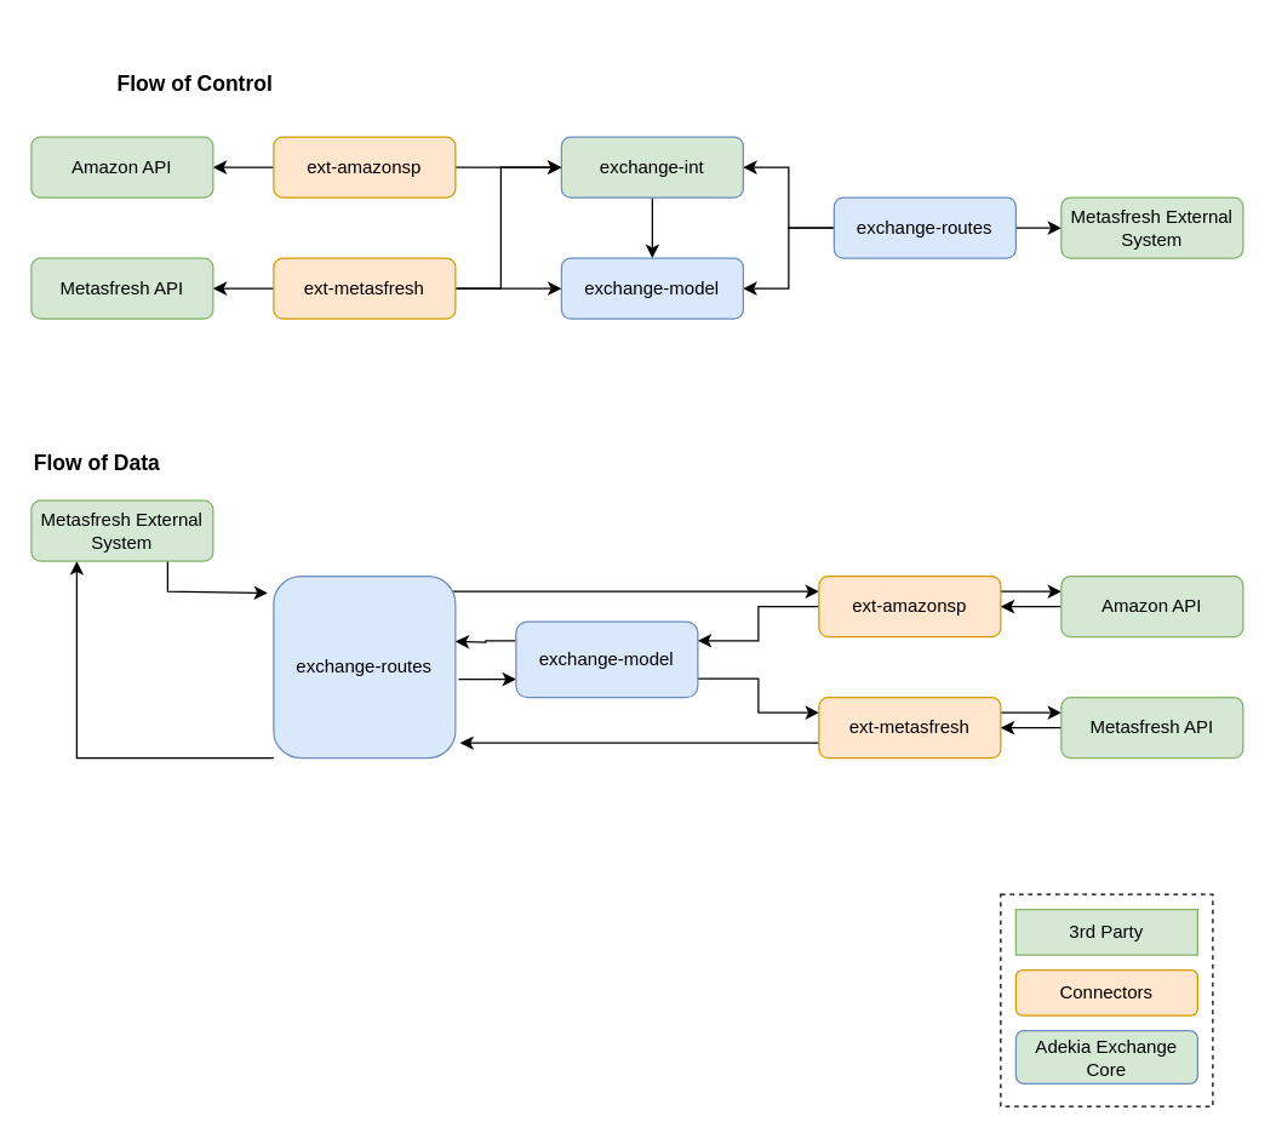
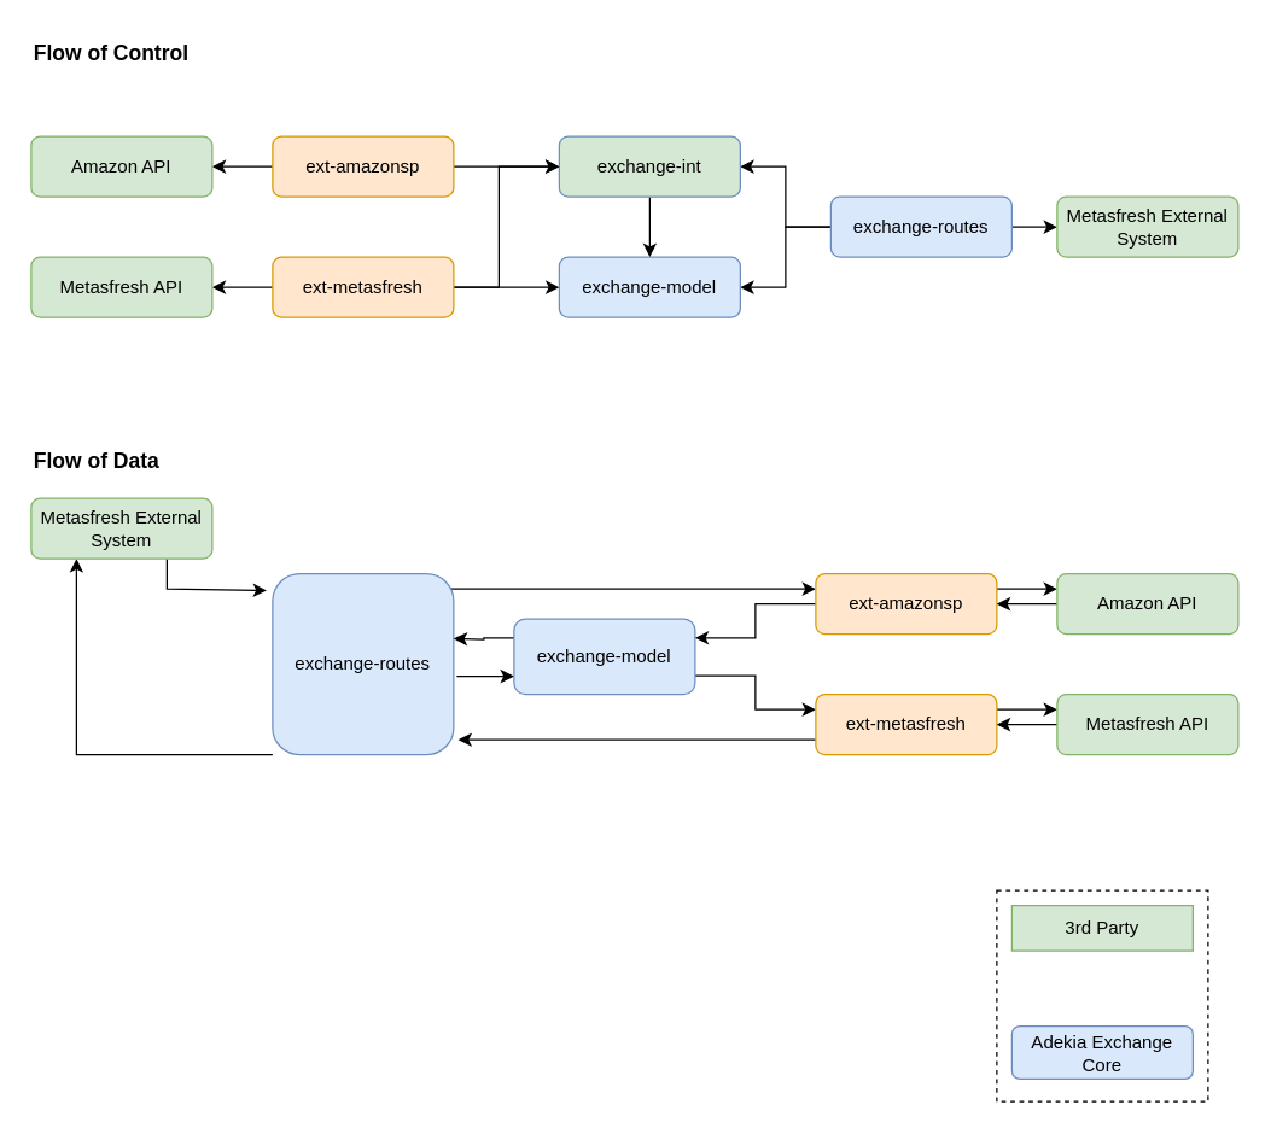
  <mxCell id="0" />
  <mxCell id="1" parent="0" />
  <mxCell id="2" style="edgeStyle=orthogonalEdgeStyle;rounded=0;orthogonalLoop=1;jettySize=auto;html=1;entryX=1;entryY=0.5;entryDx=0;entryDy=0;" parent="1" source="5" target="8" edge="1"><mxGeometry relative="1" as="geometry" /></mxCell>
  <mxCell id="3" style="edgeStyle=orthogonalEdgeStyle;rounded=0;orthogonalLoop=1;jettySize=auto;html=1;entryX=1;entryY=0.5;entryDx=0;entryDy=0;" parent="1" source="5" target="6" edge="1"><mxGeometry relative="1" as="geometry" /></mxCell>
  <mxCell id="4" style="edgeStyle=orthogonalEdgeStyle;rounded=0;orthogonalLoop=1;jettySize=auto;html=1;entryX=0;entryY=0.5;entryDx=0;entryDy=0;" parent="1" source="5" target="18" edge="1"><mxGeometry relative="1" as="geometry" /></mxCell>
  <mxCell id="5" value="exchange-routes" style="rounded=1;whiteSpace=wrap;html=1;fillColor=#dae8fc;strokeColor=#6c8ebf;" parent="1" vertex="1"><mxGeometry x="550" y="130" width="120" height="40" as="geometry" /></mxCell>
  <mxCell id="6" value="exchange-model" style="rounded=1;whiteSpace=wrap;html=1;fillColor=#dae8fc;strokeColor=#6c8ebf;" parent="1" vertex="1"><mxGeometry x="370" y="170" width="120" height="40" as="geometry" /></mxCell>
  <mxCell id="7" style="edgeStyle=orthogonalEdgeStyle;rounded=0;orthogonalLoop=1;jettySize=auto;html=1;entryX=0.5;entryY=0;entryDx=0;entryDy=0;fontSize=14;" parent="1" source="8" target="6" edge="1"><mxGeometry relative="1" as="geometry" /></mxCell>
  <mxCell id="8" value="exchange-int" style="rounded=1;whiteSpace=wrap;html=1;fillColor=#d5e8d4;strokeColor=#6c8ebf;" parent="1" vertex="1"><mxGeometry x="370" y="90" width="120" height="40" as="geometry" /></mxCell>
  <mxCell id="9" style="edgeStyle=orthogonalEdgeStyle;rounded=0;orthogonalLoop=1;jettySize=auto;html=1;entryX=1;entryY=0.5;entryDx=0;entryDy=0;exitX=0;exitY=0.5;exitDx=0;exitDy=0;" parent="1" source="12" target="16" edge="1"><mxGeometry relative="1" as="geometry" /></mxCell>
  <mxCell id="10" style="edgeStyle=orthogonalEdgeStyle;rounded=0;orthogonalLoop=1;jettySize=auto;html=1;entryX=0;entryY=0.5;entryDx=0;entryDy=0;" parent="1" source="12" target="6" edge="1"><mxGeometry relative="1" as="geometry" /></mxCell>
  <mxCell id="11" style="edgeStyle=orthogonalEdgeStyle;rounded=0;orthogonalLoop=1;jettySize=auto;html=1;" parent="1" source="12" edge="1"><mxGeometry relative="1" as="geometry"><mxPoint x="370" y="110" as="targetPoint" /><Array as="points"><mxPoint x="330" y="190" /><mxPoint x="330" y="110" /></Array></mxGeometry></mxCell>
  <mxCell id="12" value="ext-metasfresh" style="rounded=1;whiteSpace=wrap;html=1;fillColor=#ffe6cc;strokeColor=#d79b00;" parent="1" vertex="1"><mxGeometry x="180" y="170" width="120" height="40" as="geometry" /></mxCell>
  <mxCell id="13" style="edgeStyle=orthogonalEdgeStyle;rounded=0;orthogonalLoop=1;jettySize=auto;html=1;entryX=1;entryY=0.5;entryDx=0;entryDy=0;" parent="1" source="15" target="17" edge="1"><mxGeometry relative="1" as="geometry" /></mxCell>
  <mxCell id="14" style="edgeStyle=orthogonalEdgeStyle;rounded=0;orthogonalLoop=1;jettySize=auto;html=1;entryX=0;entryY=0.5;entryDx=0;entryDy=0;" parent="1" source="15" target="8" edge="1"><mxGeometry relative="1" as="geometry" /></mxCell>
  <mxCell id="15" value="ext-amazonsp" style="rounded=1;whiteSpace=wrap;html=1;fillColor=#ffe6cc;strokeColor=#d79b00;" parent="1" vertex="1"><mxGeometry x="180" y="90" width="120" height="40" as="geometry" /></mxCell>
  <mxCell id="16" value="Metasfresh API" style="rounded=1;whiteSpace=wrap;html=1;fillColor=#d5e8d4;strokeColor=#82b366;" parent="1" vertex="1"><mxGeometry x="20" y="170" width="120" height="40" as="geometry" /></mxCell>
  <mxCell id="17" value="Amazon API" style="rounded=1;whiteSpace=wrap;html=1;fillColor=#d5e8d4;strokeColor=#82b366;" parent="1" vertex="1"><mxGeometry x="20" y="90" width="120" height="40" as="geometry" /></mxCell>
  <mxCell id="18" value="Metasfresh External System" style="rounded=1;whiteSpace=wrap;html=1;fillColor=#d5e8d4;strokeColor=#82b366;" parent="1" vertex="1"><mxGeometry x="700" y="130" width="120" height="40" as="geometry" /></mxCell>
  <mxCell id="19" value="3rd Party" style="whiteSpace=wrap;html=1;fillColor=#d5e8d4;strokeColor=#82b366;rounded=0;" parent="1" vertex="1"><mxGeometry x="670" y="600" width="120" height="30" as="geometry" /></mxCell>
- <mxCell id="20" value="Connectors" style="rounded=1;whiteSpace=wrap;html=1;fillColor=#ffe6cc;strokeColor=#d79b00;" parent="1" vertex="1"><mxGeometry x="670" y="640" width="120" height="30" as="geometry" /></mxCell>
- <mxCell id="21" value="Adekia Exchange Core" style="rounded=1;whiteSpace=wrap;html=1;fillColor=#d5e8d4;strokeColor=#6c8ebf;" parent="1" vertex="1"><mxGeometry x="670" y="680" width="120" height="35" as="geometry" /></mxCell>
+ <mxCell id="21" value="Adekia Exchange Core" style="rounded=1;whiteSpace=wrap;html=1;fillColor=#dae8fc;strokeColor=#6c8ebf;" parent="1" vertex="1"><mxGeometry x="670" y="680" width="120" height="35" as="geometry" /></mxCell>
  <mxCell id="22" value="" style="rounded=0;whiteSpace=wrap;html=1;dashed=1;fillColor=none;" parent="1" vertex="1"><mxGeometry x="660" y="590" width="140" height="140" as="geometry" /></mxCell>
- <mxCell id="23" value="Flow of Control" style="text;html=1;strokeColor=none;fillColor=none;align=left;verticalAlign=middle;whiteSpace=wrap;rounded=0;dashed=1;fontStyle=1;fontSize=14;" parent="1" vertex="1"><mxGeometry x="75" y="40" width="110" height="30" as="geometry" /></mxCell>
+ <mxCell id="23" value="Flow of Control" style="text;html=1;strokeColor=none;fillColor=none;align=left;verticalAlign=middle;whiteSpace=wrap;rounded=0;dashed=1;fontStyle=1;fontSize=14;" parent="1" vertex="1"><mxGeometry x="20" y="20" width="110" height="30" as="geometry" /></mxCell>
  <mxCell id="24" style="edgeStyle=orthogonalEdgeStyle;rounded=0;orthogonalLoop=1;jettySize=auto;html=1;fontSize=14;exitX=0.983;exitY=0.083;exitDx=0;exitDy=0;entryX=0;entryY=0.25;entryDx=0;entryDy=0;exitPerimeter=0;" parent="1" source="27" target="36" edge="1"><mxGeometry relative="1" as="geometry" /></mxCell>
  <mxCell id="25" style="edgeStyle=orthogonalEdgeStyle;rounded=0;orthogonalLoop=1;jettySize=auto;html=1;entryX=0;entryY=0.75;entryDx=0;entryDy=0;fontSize=14;exitX=1.017;exitY=0.567;exitDx=0;exitDy=0;exitPerimeter=0;" parent="1" source="27" target="30" edge="1"><mxGeometry relative="1" as="geometry" /></mxCell>
  <mxCell id="26" style="edgeStyle=orthogonalEdgeStyle;rounded=0;orthogonalLoop=1;jettySize=auto;html=1;entryX=0.25;entryY=1;entryDx=0;entryDy=0;exitX=0;exitY=1;exitDx=0;exitDy=0;" parent="1" source="27" target="42" edge="1"><mxGeometry relative="1" as="geometry"><Array as="points"><mxPoint x="50" y="500" /></Array></mxGeometry></mxCell>
  <mxCell id="27" value="exchange-routes" style="rounded=1;whiteSpace=wrap;html=1;fillColor=#dae8fc;strokeColor=#6c8ebf;" parent="1" vertex="1"><mxGeometry x="180" y="380" width="120" height="120" as="geometry" /></mxCell>
  <mxCell id="28" style="edgeStyle=orthogonalEdgeStyle;rounded=0;orthogonalLoop=1;jettySize=auto;html=1;fontSize=14;exitX=0;exitY=0.25;exitDx=0;exitDy=0;" parent="1" source="30" edge="1"><mxGeometry relative="1" as="geometry"><mxPoint x="300" y="423" as="targetPoint" /></mxGeometry></mxCell>
  <mxCell id="29" style="edgeStyle=orthogonalEdgeStyle;rounded=0;orthogonalLoop=1;jettySize=auto;html=1;fontSize=14;exitX=1;exitY=0.75;exitDx=0;exitDy=0;entryX=0;entryY=0.25;entryDx=0;entryDy=0;" parent="1" source="30" target="33" edge="1"><mxGeometry relative="1" as="geometry" /></mxCell>
  <mxCell id="30" value="exchange-model" style="rounded=1;whiteSpace=wrap;html=1;fillColor=#dae8fc;strokeColor=#6c8ebf;" parent="1" vertex="1"><mxGeometry x="340" y="410" width="120" height="50" as="geometry" /></mxCell>
  <mxCell id="31" style="edgeStyle=orthogonalEdgeStyle;rounded=0;orthogonalLoop=1;jettySize=auto;html=1;entryX=0;entryY=0.25;entryDx=0;entryDy=0;exitX=1;exitY=0.25;exitDx=0;exitDy=0;" parent="1" source="33" target="38" edge="1"><mxGeometry relative="1" as="geometry" /></mxCell>
  <mxCell id="32" style="edgeStyle=orthogonalEdgeStyle;rounded=0;orthogonalLoop=1;jettySize=auto;html=1;fontSize=14;exitX=0;exitY=0.75;exitDx=0;exitDy=0;entryX=1.025;entryY=0.917;entryDx=0;entryDy=0;entryPerimeter=0;" parent="1" source="33" target="27" edge="1"><mxGeometry relative="1" as="geometry"><mxPoint x="300" y="480" as="targetPoint" /></mxGeometry></mxCell>
  <mxCell id="33" value="ext-metasfresh" style="rounded=1;whiteSpace=wrap;html=1;fillColor=#ffe6cc;strokeColor=#d79b00;" parent="1" vertex="1"><mxGeometry x="540" y="460" width="120" height="40" as="geometry" /></mxCell>
  <mxCell id="34" style="edgeStyle=orthogonalEdgeStyle;rounded=0;orthogonalLoop=1;jettySize=auto;html=1;entryX=0;entryY=0.25;entryDx=0;entryDy=0;exitX=1;exitY=0.25;exitDx=0;exitDy=0;" parent="1" source="36" target="40" edge="1"><mxGeometry relative="1" as="geometry" /></mxCell>
  <mxCell id="35" style="edgeStyle=orthogonalEdgeStyle;rounded=0;orthogonalLoop=1;jettySize=auto;html=1;entryX=1;entryY=0.25;entryDx=0;entryDy=0;fontSize=14;" parent="1" source="36" target="30" edge="1"><mxGeometry relative="1" as="geometry" /></mxCell>
  <mxCell id="36" value="ext-amazonsp" style="rounded=1;whiteSpace=wrap;html=1;fillColor=#ffe6cc;strokeColor=#d79b00;" parent="1" vertex="1"><mxGeometry x="540" y="380" width="120" height="40" as="geometry" /></mxCell>
  <mxCell id="37" style="edgeStyle=orthogonalEdgeStyle;rounded=0;orthogonalLoop=1;jettySize=auto;html=1;entryX=1;entryY=0.5;entryDx=0;entryDy=0;fontSize=14;" parent="1" source="38" target="33" edge="1"><mxGeometry relative="1" as="geometry" /></mxCell>
  <mxCell id="38" value="Metasfresh API" style="rounded=1;whiteSpace=wrap;html=1;fillColor=#d5e8d4;strokeColor=#82b366;" parent="1" vertex="1"><mxGeometry x="700" y="460" width="120" height="40" as="geometry" /></mxCell>
  <mxCell id="39" style="edgeStyle=orthogonalEdgeStyle;rounded=0;orthogonalLoop=1;jettySize=auto;html=1;fontSize=14;" parent="1" source="40" target="36" edge="1"><mxGeometry relative="1" as="geometry" /></mxCell>
  <mxCell id="40" value="Amazon API" style="rounded=1;whiteSpace=wrap;html=1;fillColor=#d5e8d4;strokeColor=#82b366;" parent="1" vertex="1"><mxGeometry x="700" y="380" width="120" height="40" as="geometry" /></mxCell>
  <mxCell id="41" style="edgeStyle=orthogonalEdgeStyle;rounded=0;orthogonalLoop=1;jettySize=auto;html=1;entryX=-0.033;entryY=0.092;entryDx=0;entryDy=0;exitX=0.75;exitY=1;exitDx=0;exitDy=0;entryPerimeter=0;" parent="1" source="42" target="27" edge="1"><mxGeometry relative="1" as="geometry"><Array as="points"><mxPoint x="110" y="390" /></Array></mxGeometry></mxCell>
  <mxCell id="42" value="Metasfresh External System" style="rounded=1;whiteSpace=wrap;html=1;fillColor=#d5e8d4;strokeColor=#82b366;" parent="1" vertex="1"><mxGeometry x="20" y="330" width="120" height="40" as="geometry" /></mxCell>
  <mxCell id="43" value="Flow of Data" style="text;html=1;strokeColor=none;fillColor=none;align=left;verticalAlign=middle;whiteSpace=wrap;rounded=0;dashed=1;fontStyle=1;fontSize=14;" parent="1" vertex="1"><mxGeometry x="20" y="290" width="110" height="30" as="geometry" /></mxCell>
